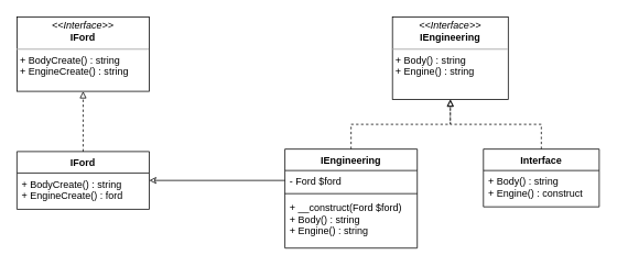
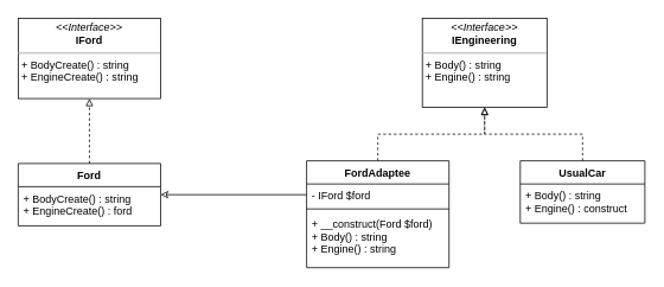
  <mxCell id="0" />
  <mxCell id="1" parent="0" />
  <mxCell id="2" value="&lt;p style=&quot;margin: 0px ; margin-top: 4px ; text-align: center&quot;&gt;&lt;i&gt;&amp;lt;&amp;lt;Interface&amp;gt;&amp;gt;&lt;/i&gt;&lt;br&gt;&lt;b&gt;IEngineering&lt;/b&gt;&lt;/p&gt;&lt;hr size=&quot;1&quot;&gt;&lt;p style=&quot;margin: 0px ; margin-left: 4px&quot;&gt;+ Body() : string&lt;br&gt;&lt;/p&gt;&lt;p style=&quot;margin: 0px ; margin-left: 4px&quot;&gt;+ Engine() : string&lt;/p&gt;" style="verticalAlign=top;align=left;overflow=fill;fontSize=12;fontFamily=Helvetica;html=1;" vertex="1" parent="1"><mxGeometry x="474" y="20" width="140" height="100" as="geometry" /></mxCell>
  <mxCell id="3" value="&lt;p style=&quot;margin: 0px ; margin-top: 4px ; text-align: center&quot;&gt;&lt;i&gt;&amp;lt;&amp;lt;Interface&amp;gt;&amp;gt;&lt;/i&gt;&lt;br&gt;&lt;b&gt;IFord&lt;/b&gt;&lt;/p&gt;&lt;hr size=&quot;1&quot;&gt;&lt;p style=&quot;margin: 0px ; margin-left: 4px&quot;&gt;+ BodyCreate() : string&lt;/p&gt;&lt;p style=&quot;margin: 0px ; margin-left: 4px&quot;&gt;+ EngineCreate() : string&lt;/p&gt;" style="verticalAlign=top;align=left;overflow=fill;fontSize=12;fontFamily=Helvetica;html=1;" vertex="1" parent="1"><mxGeometry x="20" y="20" width="160" height="90" as="geometry" /></mxCell>
  <mxCell id="4" style="edgeStyle=orthogonalEdgeStyle;rounded=0;orthogonalLoop=1;jettySize=auto;html=1;dashed=1;endArrow=block;endFill=0;" edge="1" parent="1" source="5" target="2"><mxGeometry relative="1" as="geometry" /></mxCell>
- <mxCell id="5" value="Interface" style="swimlane;fontStyle=1;align=center;verticalAlign=top;childLayout=stackLayout;horizontal=1;startSize=26;horizontalStack=0;resizeParent=1;resizeParentMax=0;resizeLast=0;collapsible=1;marginBottom=0;" vertex="1" parent="1"><mxGeometry x="584" y="180" width="140" height="70" as="geometry" /></mxCell>
+ <mxCell id="5" value="UsualCar" style="swimlane;fontStyle=1;align=center;verticalAlign=top;childLayout=stackLayout;horizontal=1;startSize=26;horizontalStack=0;resizeParent=1;resizeParentMax=0;resizeLast=0;collapsible=1;marginBottom=0;" vertex="1" parent="1"><mxGeometry x="584" y="180" width="140" height="70" as="geometry" /></mxCell>
  <mxCell id="6" value="+ Body() : string&#10;+ Engine() : construct" style="text;strokeColor=none;fillColor=none;align=left;verticalAlign=top;spacingLeft=4;spacingRight=4;overflow=hidden;rotatable=0;points=[[0,0.5],[1,0.5]];portConstraint=eastwest;" vertex="1" parent="5"><mxGeometry y="26" width="140" height="44" as="geometry" /></mxCell>
  <mxCell id="7" style="edgeStyle=orthogonalEdgeStyle;rounded=0;orthogonalLoop=1;jettySize=auto;html=1;dashed=1;endArrow=block;endFill=0;" edge="1" parent="1" source="8" target="3"><mxGeometry relative="1" as="geometry" /></mxCell>
- <mxCell id="8" value="IFord" style="swimlane;fontStyle=1;align=center;verticalAlign=top;childLayout=stackLayout;horizontal=1;startSize=26;horizontalStack=0;resizeParent=1;resizeParentMax=0;resizeLast=0;collapsible=1;marginBottom=0;" vertex="1" parent="1"><mxGeometry x="20" y="183" width="160" height="70" as="geometry" /></mxCell>
+ <mxCell id="8" value="Ford" style="swimlane;fontStyle=1;align=center;verticalAlign=top;childLayout=stackLayout;horizontal=1;startSize=26;horizontalStack=0;resizeParent=1;resizeParentMax=0;resizeLast=0;collapsible=1;marginBottom=0;" vertex="1" parent="1"><mxGeometry x="20" y="183" width="160" height="70" as="geometry" /></mxCell>
  <mxCell id="9" value="+ BodyCreate() : string&#10;+ EngineCreate() : ford" style="text;strokeColor=none;fillColor=none;align=left;verticalAlign=top;spacingLeft=4;spacingRight=4;overflow=hidden;rotatable=0;points=[[0,0.5],[1,0.5]];portConstraint=eastwest;" vertex="1" parent="8"><mxGeometry y="26" width="160" height="44" as="geometry" /></mxCell>
  <mxCell id="10" style="edgeStyle=orthogonalEdgeStyle;rounded=0;orthogonalLoop=1;jettySize=auto;html=1;dashed=1;endArrow=block;endFill=0;" edge="1" parent="1" source="11"><mxGeometry relative="1" as="geometry"><mxPoint x="544" y="120" as="targetPoint" /><Array as="points"><mxPoint x="424" y="150" /><mxPoint x="544" y="150" /></Array></mxGeometry></mxCell>
- <mxCell id="11" value="IEngineering" style="swimlane;fontStyle=1;align=center;verticalAlign=top;childLayout=stackLayout;horizontal=1;startSize=26;horizontalStack=0;resizeParent=1;resizeParentMax=0;resizeLast=0;collapsible=1;marginBottom=0;" vertex="1" parent="1"><mxGeometry x="344" y="180" width="160" height="120" as="geometry" /></mxCell>
- <mxCell id="12" value="- Ford $ford" style="text;strokeColor=none;fillColor=none;align=left;verticalAlign=top;spacingLeft=4;spacingRight=4;overflow=hidden;rotatable=0;points=[[0,0.5],[1,0.5]];portConstraint=eastwest;" vertex="1" parent="11"><mxGeometry y="26" width="160" height="24" as="geometry" /></mxCell>
+ <mxCell id="11" value="FordAdaptee" style="swimlane;fontStyle=1;align=center;verticalAlign=top;childLayout=stackLayout;horizontal=1;startSize=26;horizontalStack=0;resizeParent=1;resizeParentMax=0;resizeLast=0;collapsible=1;marginBottom=0;" vertex="1" parent="1"><mxGeometry x="344" y="180" width="160" height="120" as="geometry" /></mxCell>
+ <mxCell id="12" value="- IFord $ford" style="text;strokeColor=none;fillColor=none;align=left;verticalAlign=top;spacingLeft=4;spacingRight=4;overflow=hidden;rotatable=0;points=[[0,0.5],[1,0.5]];portConstraint=eastwest;" vertex="1" parent="11"><mxGeometry y="26" width="160" height="24" as="geometry" /></mxCell>
  <mxCell id="13" value="" style="line;strokeWidth=1;fillColor=none;align=left;verticalAlign=middle;spacingTop=-1;spacingLeft=3;spacingRight=3;rotatable=0;labelPosition=right;points=[];portConstraint=eastwest;" vertex="1" parent="11"><mxGeometry y="50" width="160" height="8" as="geometry" /></mxCell>
  <mxCell id="14" value="+ __construct(Ford $ford)&#10;+ Body() : string&#10;+ Engine() : string" style="text;strokeColor=none;fillColor=none;align=left;verticalAlign=top;spacingLeft=4;spacingRight=4;overflow=hidden;rotatable=0;points=[[0,0.5],[1,0.5]];portConstraint=eastwest;" vertex="1" parent="11"><mxGeometry y="58" width="160" height="62" as="geometry" /></mxCell>
  <mxCell id="15" style="edgeStyle=orthogonalEdgeStyle;rounded=0;orthogonalLoop=1;jettySize=auto;html=1;endArrow=classic;endFill=0;" edge="1" parent="1" source="12" target="8"><mxGeometry relative="1" as="geometry" /></mxCell>
